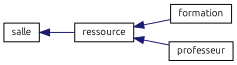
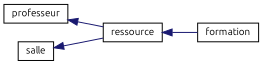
  digraph {
    fontname=Ubuntu
    rankdir=LR
    node [color=black fillcolor=white fontname=Ubuntu fontsize=10 shape=record style=filled]
    edge [color=midnightblue dir=back fontname=Ubuntu fontsize=10 labelfontname=Helvetica labelfontsize=10 style=solid]
    n1 [height=0.2 label=ressource width=0.4]
    n2 [height=0.2 label=formation width=0.4]
    n3 [height=0.2 label=professeur width=0.4]
    n4 [height=0.2 label=salle width=0.4]
    n1 -> n2
-   n1 -> n3
+   n3 -> n1
    n4 -> n1
  }
